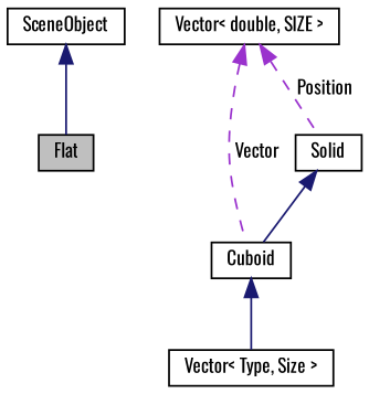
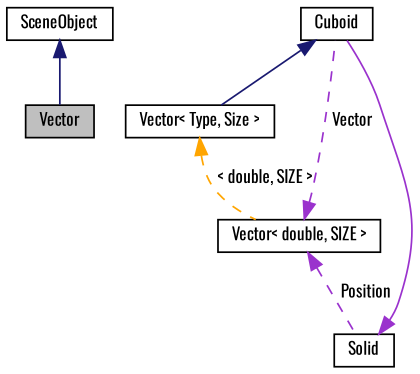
  digraph {
    fontname=Oswald
    node [color=black fillcolor=white fontname=Oswald fontsize=10 shape=record style=filled]
    edge [color=midnightblue dir=back fontname=Oswald fontsize=10 labelfontname=Helvetica labelfontsize=10 style=solid]
-   n1 [fillcolor=grey75 fontcolor=black height=0.2 label=Flat width=0.4]
+   n1 [fillcolor=grey75 fontcolor=black height=0.2 label=Vector width=0.4]
    n2 [height=0.2 label=SceneObject width=0.4]
    n3 [height=0.2 label=Cuboid width=0.4]
    n4 [height=0.2 label="Vector\< Type, Size \>" width=0.4]
    n5 [height=0.2 label=Solid width=0.4]
    n6 [height=0.2 label="Vector\< double, SIZE \>" width=0.4]
    n2 -> n1
    n3 -> n4
-   n5 -> n3
+   n4 -> n6 [color=orange label=" \< double, SIZE \>" style=dashed]
+   n5 -> n3 [color=darkorchid3]
    n6 -> n3 [color=darkorchid3 label=" Vector" style=dashed]
    n6 -> n5 [color=darkorchid3 label=" Position" style=dashed]
  }
